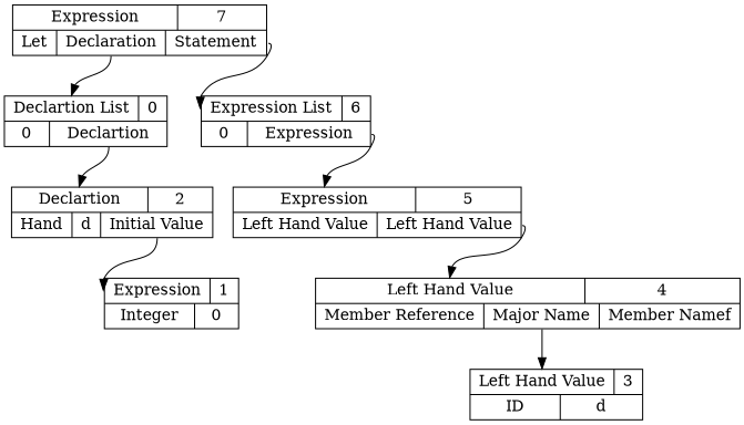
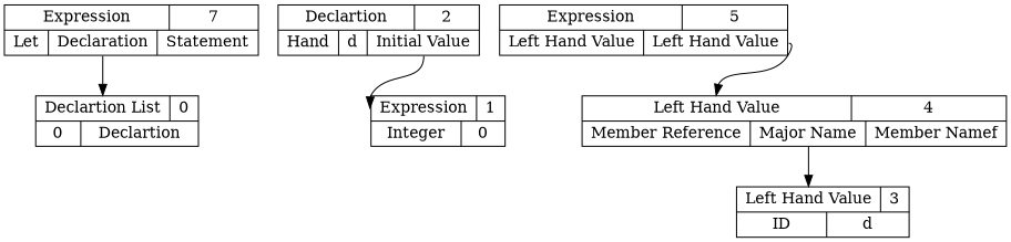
  digraph {
    node [shape=record]
    edge [headport=ptr tailport=pos0]
    n1 [label="{ { <ptr> Expression | 7 } |{ Let | <dec> Declaration | <stmt> Statement } } "]
    n2 [label="{ { <ptr> Declartion List | 0 } | { 0 | <pos0> Declartion } }"]
-   n3 [label="{ { <ptr> Expression List | 6 } | { 0 | <pos0> Expression } }"]
    n4 [label="{ { <ptr> Declartion | 2 } | {Hand | d | <initval> Initial Value } }"]
    n5 [label="{ { <ptr> Expression | 5 } |{ Left Hand Value | <lval> Left Hand Value} }"]
    n6 [label="{ { <ptr> Expression | 1 } |{ Integer | 0 } }"]
    n7 [label="{ { <ptr> Left Hand Value | 4 } | { Member Reference | <maj> Major Name | Member Namef} } "]
    n8 [label="{ { <ptr> Left Hand Value | 3 } | { ID | d } } "]
    n1 -> n2 [tailport=dec]
-   n1 -> n3 [tailport=stmt]
-   n2 -> n4
-   n3 -> n5
    n4 -> n6 [tailport=initval]
    n5 -> n7 [tailport=lval]
    n7 -> n8 [tailport=maj]
  }
